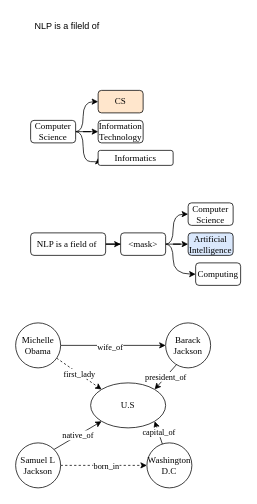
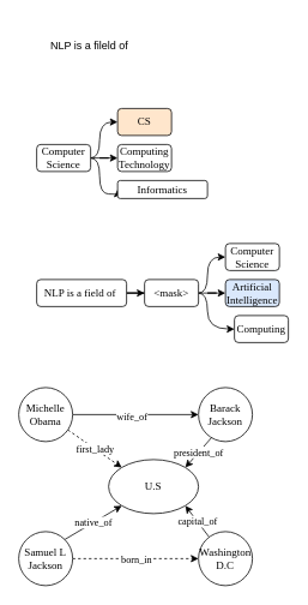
  <mxCell id="0" />
  <mxCell id="1" parent="0" />
- <mxCell id="2" value="NLP is a fileld of&amp;nbsp;" style="text;html=1;align=center;verticalAlign=middle;resizable=0;points=[];autosize=1;strokeColor=none;fillColor=none;" vertex="1" parent="1"><mxGeometry x="35" y="20" width="110" height="30" as="geometry" /></mxCell>
+ <mxCell id="2" value="NLP is a fileld of&amp;nbsp;" style="text;html=1;align=center;verticalAlign=middle;resizable=0;points=[];autosize=1;strokeColor=none;fillColor=none;" vertex="1" parent="1"><mxGeometry x="45" y="35" width="110" height="30" as="geometry" /></mxCell>
  <mxCell id="3" style="edgeStyle=orthogonalEdgeStyle;rounded=0;orthogonalLoop=1;jettySize=auto;html=1;" edge="1" parent="1" source="4" target="8"><mxGeometry relative="1" as="geometry" /></mxCell>
  <mxCell id="4" value="&lt;font face=&quot;Times New Roman&quot;&gt;NLP is a field of&amp;nbsp;&lt;/font&gt;" style="rounded=1;whiteSpace=wrap;html=1;" vertex="1" parent="1"><mxGeometry x="40" y="310" width="100" height="30" as="geometry" /></mxCell>
  <mxCell id="5" style="edgeStyle=orthogonalEdgeStyle;orthogonalLoop=1;jettySize=auto;html=1;entryX=0;entryY=0.5;entryDx=0;entryDy=0;curved=1;" edge="1" parent="1" source="8" target="9"><mxGeometry relative="1" as="geometry"><Array as="points"><mxPoint x="230" y="325" /><mxPoint x="230" y="285" /></Array></mxGeometry></mxCell>
  <mxCell id="6" style="edgeStyle=orthogonalEdgeStyle;rounded=0;orthogonalLoop=1;jettySize=auto;html=1;exitX=1;exitY=0.5;exitDx=0;exitDy=0;" edge="1" parent="1" source="8" target="10"><mxGeometry relative="1" as="geometry" /></mxCell>
  <mxCell id="7" style="edgeStyle=orthogonalEdgeStyle;orthogonalLoop=1;jettySize=auto;html=1;exitX=1;exitY=0.5;exitDx=0;exitDy=0;entryX=0;entryY=0.5;entryDx=0;entryDy=0;curved=1;" edge="1" parent="1" source="8" target="11"><mxGeometry relative="1" as="geometry"><Array as="points"><mxPoint x="230" y="325" /><mxPoint x="230" y="365" /></Array></mxGeometry></mxCell>
  <mxCell id="8" value="&lt;font face=&quot;Times New Roman&quot;&gt;&amp;lt;mask&amp;gt;&lt;/font&gt;" style="rounded=1;whiteSpace=wrap;html=1;" vertex="1" parent="1"><mxGeometry x="160" y="310" width="60" height="30" as="geometry" /></mxCell>
  <mxCell id="9" value="&lt;font face=&quot;Times New Roman&quot;&gt;Computer Science&lt;/font&gt;" style="rounded=1;whiteSpace=wrap;html=1;" vertex="1" parent="1"><mxGeometry x="250" y="270" width="60" height="30" as="geometry" /></mxCell>
  <mxCell id="10" value="&lt;font face=&quot;Times New Roman&quot;&gt;Artificial Intelligence&lt;/font&gt;" style="rounded=1;whiteSpace=wrap;html=1;fillColor=#dae8fc;" vertex="1" parent="1"><mxGeometry x="250" y="310" width="60" height="30" as="geometry" /></mxCell>
  <mxCell id="11" value="&lt;font face=&quot;Times New Roman&quot;&gt;Computing&lt;/font&gt;" style="rounded=1;whiteSpace=wrap;html=1;" vertex="1" parent="1"><mxGeometry x="260" y="350" width="60" height="30" as="geometry" /></mxCell>
  <mxCell id="12" style="edgeStyle=orthogonalEdgeStyle;orthogonalLoop=1;jettySize=auto;html=1;entryX=0;entryY=0.5;entryDx=0;entryDy=0;curved=1;" edge="1" parent="1" source="15" target="16"><mxGeometry relative="1" as="geometry"><Array as="points"><mxPoint x="110" y="175" /><mxPoint x="110" y="135" /></Array></mxGeometry></mxCell>
  <mxCell id="13" style="edgeStyle=orthogonalEdgeStyle;rounded=0;orthogonalLoop=1;jettySize=auto;html=1;exitX=1;exitY=0.5;exitDx=0;exitDy=0;" edge="1" parent="1" source="15" target="17"><mxGeometry relative="1" as="geometry" /></mxCell>
  <mxCell id="14" style="edgeStyle=orthogonalEdgeStyle;orthogonalLoop=1;jettySize=auto;html=1;exitX=1;exitY=0.5;exitDx=0;exitDy=0;entryX=0;entryY=0.5;entryDx=0;entryDy=0;curved=1;" edge="1" parent="1" source="15" target="18"><mxGeometry relative="1" as="geometry"><Array as="points"><mxPoint x="110" y="175" /><mxPoint x="110" y="215" /></Array></mxGeometry></mxCell>
  <mxCell id="15" value="&lt;font face=&quot;Times New Roman&quot;&gt;Computer Science&lt;/font&gt;" style="rounded=1;whiteSpace=wrap;html=1;" vertex="1" parent="1"><mxGeometry x="40" y="160" width="60" height="30" as="geometry" /></mxCell>
  <mxCell id="16" value="&lt;font face=&quot;Times New Roman&quot;&gt;CS&lt;/font&gt;" style="rounded=1;whiteSpace=wrap;html=1;fillColor=#ffe6cc;" vertex="1" parent="1"><mxGeometry x="130" y="120" width="60" height="30" as="geometry" /></mxCell>
- <mxCell id="17" value="&lt;font face=&quot;Times New Roman&quot;&gt;Information Technology&lt;/font&gt;" style="rounded=1;whiteSpace=wrap;html=1;" vertex="1" parent="1"><mxGeometry x="130" y="160" width="60" height="30" as="geometry" /></mxCell>
+ <mxCell id="17" value="&lt;font face=&quot;Times New Roman&quot;&gt;Computing Technology&lt;/font&gt;" style="rounded=1;whiteSpace=wrap;html=1;" vertex="1" parent="1"><mxGeometry x="130" y="160" width="60" height="30" as="geometry" /></mxCell>
  <mxCell id="18" value="&lt;font face=&quot;Times New Roman&quot;&gt;Informatics&lt;/font&gt;" style="rounded=1;whiteSpace=wrap;html=1;" vertex="1" parent="1"><mxGeometry x="130" y="200" width="100" height="20" as="geometry" /></mxCell>
  <mxCell id="19" style="edgeStyle=orthogonalEdgeStyle;rounded=0;orthogonalLoop=1;jettySize=auto;html=1;fontFamily=Times New Roman;" edge="1" parent="1" source="22"><mxGeometry relative="1" as="geometry"><mxPoint x="220" y="460" as="targetPoint" /></mxGeometry></mxCell>
  <mxCell id="20" value="wife_of" style="edgeLabel;html=1;align=center;verticalAlign=middle;resizable=0;points=[];fontFamily=Times New Roman;" connectable="0" vertex="1" parent="19"><mxGeometry x="-0.07" y="-1" relative="1" as="geometry"><mxPoint as="offset" /></mxGeometry></mxCell>
  <mxCell id="21" value="first_lady" style="rounded=0;orthogonalLoop=1;jettySize=auto;html=1;entryX=0;entryY=0;entryDx=0;entryDy=0;fontFamily=Times New Roman;dashed=1;" edge="1" parent="1" source="22" target="24"><mxGeometry relative="1" as="geometry" /></mxCell>
  <mxCell id="22" value="Michelle Obama" style="ellipse;whiteSpace=wrap;html=1;flipH=1;fontFamily=Times New Roman;" vertex="1" parent="1"><mxGeometry x="20" y="430" width="60" height="60" as="geometry" /></mxCell>
  <mxCell id="23" value="president_of" style="rounded=0;orthogonalLoop=1;jettySize=auto;html=1;exitX=0.744;exitY=0.089;exitDx=0;exitDy=0;entryX=1;entryY=0;entryDx=0;entryDy=0;fontFamily=Times New Roman;exitPerimeter=0;" edge="1" parent="1" source="32" target="24"><mxGeometry relative="1" as="geometry"><mxPoint x="231.716" y="488.284" as="sourcePoint" /></mxGeometry></mxCell>
  <mxCell id="24" value="U.S" style="ellipse;whiteSpace=wrap;html=1;fontFamily=Times New Roman;" vertex="1" parent="1"><mxGeometry x="120" y="510" width="100" height="60" as="geometry" /></mxCell>
  <mxCell id="25" value="native_of" style="rounded=0;orthogonalLoop=1;jettySize=auto;html=1;exitX=1;exitY=0;exitDx=0;exitDy=0;entryX=0;entryY=1;entryDx=0;entryDy=0;fontFamily=Times New Roman;" edge="1" parent="1" source="28" target="24"><mxGeometry relative="1" as="geometry" /></mxCell>
  <mxCell id="26" style="edgeStyle=orthogonalEdgeStyle;rounded=0;orthogonalLoop=1;jettySize=auto;html=1;dashed=1;" edge="1" parent="1" source="28" target="30"><mxGeometry relative="1" as="geometry" /></mxCell>
  <mxCell id="27" value="&lt;font face=&quot;Times New Roman&quot;&gt;born_in&lt;/font&gt;" style="edgeLabel;html=1;align=center;verticalAlign=middle;resizable=0;points=[];" connectable="0" vertex="1" parent="26"><mxGeometry x="-0.207" relative="1" as="geometry"><mxPoint x="14" as="offset" /></mxGeometry></mxCell>
  <mxCell id="28" value="Samuel L Jackson" style="ellipse;whiteSpace=wrap;html=1;flipH=1;fontFamily=Times New Roman;" vertex="1" parent="1"><mxGeometry x="20" y="590" width="60" height="60" as="geometry" /></mxCell>
  <mxCell id="29" value="capital_of" style="rounded=0;orthogonalLoop=1;jettySize=auto;html=1;entryX=1;entryY=1;entryDx=0;entryDy=0;fontFamily=Times New Roman;" edge="1" parent="1" source="30" target="24"><mxGeometry relative="1" as="geometry" /></mxCell>
- <mxCell id="30" value="Washington D.C" style="ellipse;whiteSpace=wrap;html=1;flipH=1;flipV=1;fontFamily=Times New Roman;" vertex="1" parent="1"><mxGeometry x="195" y="590" width="60" height="60" as="geometry" /></mxCell>
+ <mxCell id="30" value="Washington D.C" style="ellipse;whiteSpace=wrap;html=1;flipH=1;flipV=1;fontFamily=Times New Roman;" vertex="1" parent="1"><mxGeometry x="220" y="590" width="60" height="60" as="geometry" /></mxCell>
  <mxCell id="31" style="edgeStyle=orthogonalEdgeStyle;rounded=0;orthogonalLoop=1;jettySize=auto;html=1;exitX=0.5;exitY=1;exitDx=0;exitDy=0;fontFamily=Times New Roman;" edge="1" parent="1" source="28" target="28"><mxGeometry relative="1" as="geometry" /></mxCell>
  <mxCell id="32" value="Barack Jackson" style="ellipse;whiteSpace=wrap;html=1;flipH=1;flipV=1;fontFamily=Times New Roman;" vertex="1" parent="1"><mxGeometry x="220" y="430" width="60" height="60" as="geometry" /></mxCell>
